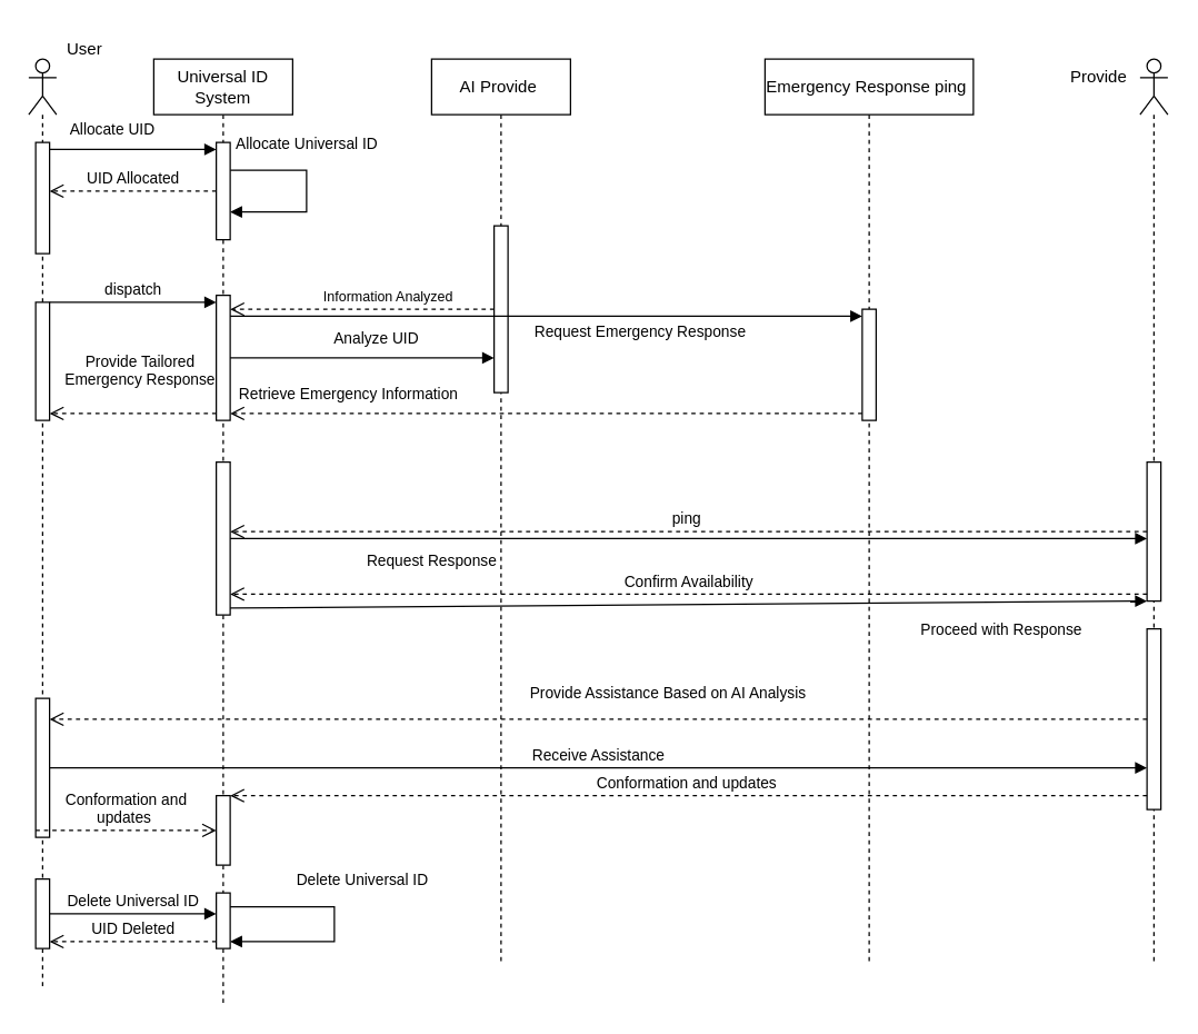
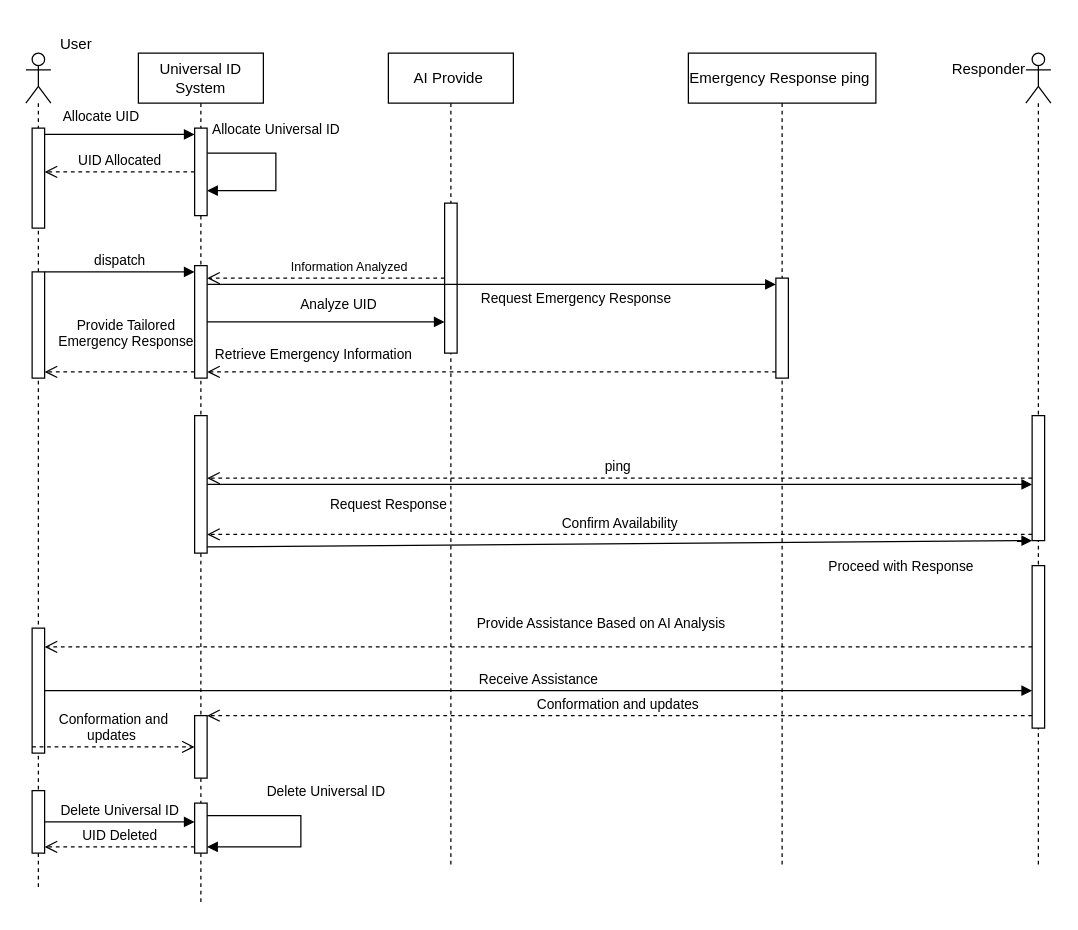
  <mxCell id="0" />
  <mxCell id="1" parent="0" />
  <mxCell id="2" value="" style="shape=umlLifeline;perimeter=lifelinePerimeter;whiteSpace=wrap;html=1;container=1;dropTarget=0;collapsible=0;recursiveResize=0;outlineConnect=0;portConstraint=eastwest;newEdgeStyle={&quot;curved&quot;:0,&quot;rounded&quot;:0};participant=umlActor;" vertex="1" parent="1"><mxGeometry x="20" y="42" width="20" height="670" as="geometry" /></mxCell>
  <mxCell id="3" value="" style="html=1;points=[[0,0,0,0,5],[0,1,0,0,-5],[1,0,0,0,5],[1,1,0,0,-5]];perimeter=orthogonalPerimeter;outlineConnect=0;targetShapes=umlLifeline;portConstraint=eastwest;newEdgeStyle={&quot;curved&quot;:0,&quot;rounded&quot;:0};" vertex="1" parent="2"><mxGeometry x="5" y="60" width="10" height="80" as="geometry" /></mxCell>
  <mxCell id="4" value="" style="html=1;points=[[0,0,0,0,5],[0,1,0,0,-5],[1,0,0,0,5],[1,1,0,0,-5]];perimeter=orthogonalPerimeter;outlineConnect=0;targetShapes=umlLifeline;portConstraint=eastwest;newEdgeStyle={&quot;curved&quot;:0,&quot;rounded&quot;:0};" vertex="1" parent="2"><mxGeometry x="5" y="460" width="10" height="100" as="geometry" /></mxCell>
  <mxCell id="5" value="" style="html=1;points=[[0,0,0,0,5],[0,1,0,0,-5],[1,0,0,0,5],[1,1,0,0,-5]];perimeter=orthogonalPerimeter;outlineConnect=0;targetShapes=umlLifeline;portConstraint=eastwest;newEdgeStyle={&quot;curved&quot;:0,&quot;rounded&quot;:0};" vertex="1" parent="2"><mxGeometry x="5" y="590" width="10" height="50" as="geometry" /></mxCell>
  <mxCell id="6" value="" style="html=1;points=[[0,0,0,0,5],[0,1,0,0,-5],[1,0,0,0,5],[1,1,0,0,-5]];perimeter=orthogonalPerimeter;outlineConnect=0;targetShapes=umlLifeline;portConstraint=eastwest;newEdgeStyle={&quot;curved&quot;:0,&quot;rounded&quot;:0};" vertex="1" parent="2"><mxGeometry x="5" y="175" width="10" height="85" as="geometry" /></mxCell>
  <mxCell id="7" value="" style="shape=umlLifeline;perimeter=lifelinePerimeter;whiteSpace=wrap;html=1;container=1;dropTarget=0;collapsible=0;recursiveResize=0;outlineConnect=0;portConstraint=eastwest;newEdgeStyle={&quot;curved&quot;:0,&quot;rounded&quot;:0};participant=umlActor;" vertex="1" parent="1"><mxGeometry x="820" y="42" width="20" height="650" as="geometry" /></mxCell>
  <mxCell id="8" value="" style="html=1;points=[[0,0,0,0,5],[0,1,0,0,-5],[1,0,0,0,5],[1,1,0,0,-5]];perimeter=orthogonalPerimeter;outlineConnect=0;targetShapes=umlLifeline;portConstraint=eastwest;newEdgeStyle={&quot;curved&quot;:0,&quot;rounded&quot;:0};" vertex="1" parent="7"><mxGeometry x="5" y="290" width="10" height="100" as="geometry" /></mxCell>
  <mxCell id="9" value="" style="html=1;points=[[0,0,0,0,5],[0,1,0,0,-5],[1,0,0,0,5],[1,1,0,0,-5]];perimeter=orthogonalPerimeter;outlineConnect=0;targetShapes=umlLifeline;portConstraint=eastwest;newEdgeStyle={&quot;curved&quot;:0,&quot;rounded&quot;:0};" vertex="1" parent="7"><mxGeometry x="5" y="410" width="10" height="130" as="geometry" /></mxCell>
  <mxCell id="10" value="Universal ID System" style="shape=umlLifeline;perimeter=lifelinePerimeter;whiteSpace=wrap;html=1;container=1;dropTarget=0;collapsible=0;recursiveResize=0;outlineConnect=0;portConstraint=eastwest;newEdgeStyle={&quot;curved&quot;:0,&quot;rounded&quot;:0};" vertex="1" parent="1"><mxGeometry x="110" y="42" width="100" height="680" as="geometry" /></mxCell>
  <mxCell id="11" value="" style="html=1;points=[[0,0,0,0,5],[0,1,0,0,-5],[1,0,0,0,5],[1,1,0,0,-5]];perimeter=orthogonalPerimeter;outlineConnect=0;targetShapes=umlLifeline;portConstraint=eastwest;newEdgeStyle={&quot;curved&quot;:0,&quot;rounded&quot;:0};" vertex="1" parent="10"><mxGeometry x="45" y="170" width="10" height="90" as="geometry" /></mxCell>
  <mxCell id="12" value="Allocate Universal ID" style="html=1;verticalAlign=bottom;endArrow=block;curved=0;rounded=0;" edge="1" parent="10" source="17" target="17"><mxGeometry x="-0.214" y="-10" width="80" relative="1" as="geometry"><mxPoint x="80" y="100" as="sourcePoint" /><mxPoint x="110" y="150" as="targetPoint" /><Array as="points"><mxPoint x="110" y="80" /><mxPoint x="110" y="110" /></Array><mxPoint x="10" y="-10" as="offset" /></mxGeometry></mxCell>
  <mxCell id="13" value="" style="html=1;points=[[0,0,0,0,5],[0,1,0,0,-5],[1,0,0,0,5],[1,1,0,0,-5]];perimeter=orthogonalPerimeter;outlineConnect=0;targetShapes=umlLifeline;portConstraint=eastwest;newEdgeStyle={&quot;curved&quot;:0,&quot;rounded&quot;:0};" vertex="1" parent="10"><mxGeometry x="45" y="290" width="10" height="110" as="geometry" /></mxCell>
  <mxCell id="14" value="" style="html=1;points=[[0,0,0,0,5],[0,1,0,0,-5],[1,0,0,0,5],[1,1,0,0,-5]];perimeter=orthogonalPerimeter;outlineConnect=0;targetShapes=umlLifeline;portConstraint=eastwest;newEdgeStyle={&quot;curved&quot;:0,&quot;rounded&quot;:0};" vertex="1" parent="10"><mxGeometry x="45" y="530" width="10" height="50" as="geometry" /></mxCell>
  <mxCell id="15" value="" style="html=1;points=[[0,0,0,0,5],[0,1,0,0,-5],[1,0,0,0,5],[1,1,0,0,-5]];perimeter=orthogonalPerimeter;outlineConnect=0;targetShapes=umlLifeline;portConstraint=eastwest;newEdgeStyle={&quot;curved&quot;:0,&quot;rounded&quot;:0};" vertex="1" parent="10"><mxGeometry x="45" y="600" width="10" height="40" as="geometry" /></mxCell>
  <mxCell id="16" value="Delete Universal ID" style="html=1;verticalAlign=bottom;endArrow=block;curved=0;rounded=0;entryX=1;entryY=1;entryDx=0;entryDy=-5;entryPerimeter=0;" edge="1" parent="10" source="15" target="15"><mxGeometry x="-0.143" y="22" width="80" relative="1" as="geometry"><mxPoint x="70" y="610" as="sourcePoint" /><mxPoint x="70" y="640" as="targetPoint" /><Array as="points"><mxPoint x="130" y="610" /><mxPoint x="130" y="635" /></Array><mxPoint x="-2" y="-10" as="offset" /></mxGeometry></mxCell>
  <mxCell id="17" value="" style="html=1;points=[[0,0,0,0,5],[0,1,0,0,-5],[1,0,0,0,5],[1,1,0,0,-5]];perimeter=orthogonalPerimeter;outlineConnect=0;targetShapes=umlLifeline;portConstraint=eastwest;newEdgeStyle={&quot;curved&quot;:0,&quot;rounded&quot;:0};" vertex="1" parent="10"><mxGeometry x="45" y="60" width="10" height="70" as="geometry" /></mxCell>
  <mxCell id="18" value="Allocate UID" style="html=1;verticalAlign=bottom;endArrow=block;curved=0;rounded=0;entryX=0;entryY=0;entryDx=0;entryDy=5;entryPerimeter=0;" edge="1" parent="1" source="3" target="17"><mxGeometry x="-0.25" y="5" width="80" relative="1" as="geometry"><mxPoint x="80" y="132" as="sourcePoint" /><mxPoint x="130" y="142" as="targetPoint" /><mxPoint as="offset" /></mxGeometry></mxCell>
  <mxCell id="19" value="UID Allocated" style="html=1;verticalAlign=bottom;endArrow=open;dashed=1;endSize=8;curved=0;rounded=0;" edge="1" parent="1" source="17" target="3"><mxGeometry relative="1" as="geometry"><mxPoint x="140" y="202" as="sourcePoint" /><mxPoint x="60" y="202" as="targetPoint" /></mxGeometry></mxCell>
  <mxCell id="20" value="AI Provide&amp;nbsp;" style="shape=umlLifeline;perimeter=lifelinePerimeter;whiteSpace=wrap;html=1;container=1;dropTarget=0;collapsible=0;recursiveResize=0;outlineConnect=0;portConstraint=eastwest;newEdgeStyle={&quot;curved&quot;:0,&quot;rounded&quot;:0};" vertex="1" parent="1"><mxGeometry x="310" y="42" width="100" height="650" as="geometry" /></mxCell>
  <mxCell id="21" value="" style="html=1;points=[[0,0,0,0,5],[0,1,0,0,-5],[1,0,0,0,5],[1,1,0,0,-5]];perimeter=orthogonalPerimeter;outlineConnect=0;targetShapes=umlLifeline;portConstraint=eastwest;newEdgeStyle={&quot;curved&quot;:0,&quot;rounded&quot;:0};" vertex="1" parent="20"><mxGeometry x="45" y="120" width="10" height="120" as="geometry" /></mxCell>
  <mxCell id="22" value="Emergency Response ping&amp;nbsp;" style="shape=umlLifeline;perimeter=lifelinePerimeter;whiteSpace=wrap;html=1;container=1;dropTarget=0;collapsible=0;recursiveResize=0;outlineConnect=0;portConstraint=eastwest;newEdgeStyle={&quot;curved&quot;:0,&quot;rounded&quot;:0};" vertex="1" parent="1"><mxGeometry x="550" y="42" width="150" height="650" as="geometry" /></mxCell>
  <mxCell id="23" value="" style="html=1;points=[[0,0,0,0,5],[0,1,0,0,-5],[1,0,0,0,5],[1,1,0,0,-5]];perimeter=orthogonalPerimeter;outlineConnect=0;targetShapes=umlLifeline;portConstraint=eastwest;newEdgeStyle={&quot;curved&quot;:0,&quot;rounded&quot;:0};" vertex="1" parent="22"><mxGeometry x="70" y="180" width="10" height="80" as="geometry" /></mxCell>
- <mxCell id="24" value="Provide" style="text;html=1;align=center;verticalAlign=middle;resizable=0;points=[];autosize=1;strokeColor=none;fillColor=none;" vertex="1" parent="1"><mxGeometry x="750" y="40" width="80" height="30" as="geometry" /></mxCell>
+ <mxCell id="24" value="Responder" style="text;html=1;align=center;verticalAlign=middle;resizable=0;points=[];autosize=1;strokeColor=none;fillColor=none;" vertex="1" parent="1"><mxGeometry x="750" y="40" width="80" height="30" as="geometry" /></mxCell>
  <mxCell id="25" value="User" style="text;html=1;align=center;verticalAlign=middle;resizable=0;points=[];autosize=1;strokeColor=none;fillColor=none;" vertex="1" parent="1"><mxGeometry x="35" y="20" width="50" height="30" as="geometry" /></mxCell>
  <mxCell id="26" value="Analyze UID" style="html=1;verticalAlign=bottom;endArrow=block;curved=0;rounded=0;" edge="1" parent="1" source="11" target="21"><mxGeometry x="0.105" y="5" width="80" relative="1" as="geometry"><mxPoint x="200" y="192" as="sourcePoint" /><mxPoint x="280" y="192" as="targetPoint" /><mxPoint as="offset" /></mxGeometry></mxCell>
  <mxCell id="27" value="&lt;font style=&quot;font-size: 10px;&quot;&gt;Information Analyzed&amp;nbsp;&lt;/font&gt;" style="html=1;verticalAlign=bottom;endArrow=open;dashed=1;endSize=8;curved=0;rounded=0;" edge="1" parent="1" source="21" target="11"><mxGeometry x="-0.21" relative="1" as="geometry"><mxPoint x="290" y="222" as="sourcePoint" /><mxPoint x="210" y="222" as="targetPoint" /><mxPoint as="offset" /></mxGeometry></mxCell>
  <mxCell id="28" value="Request Emergency Response" style="html=1;verticalAlign=bottom;endArrow=block;curved=0;rounded=0;entryX=0;entryY=0;entryDx=0;entryDy=5;entryPerimeter=0;" edge="1" parent="1" source="11" target="23"><mxGeometry x="0.297" y="-20" width="80" relative="1" as="geometry"><mxPoint x="210" y="232" as="sourcePoint" /><mxPoint x="290" y="232" as="targetPoint" /><mxPoint as="offset" /></mxGeometry></mxCell>
  <mxCell id="29" value="Retrieve Emergency Information" style="html=1;verticalAlign=bottom;endArrow=open;dashed=1;endSize=8;curved=0;rounded=0;entryX=1;entryY=1;entryDx=0;entryDy=-5;entryPerimeter=0;" edge="1" parent="1" source="23" target="11"><mxGeometry x="0.626" y="-5" relative="1" as="geometry"><mxPoint x="390" y="312" as="sourcePoint" /><mxPoint x="310" y="312" as="targetPoint" /><mxPoint as="offset" /></mxGeometry></mxCell>
  <mxCell id="30" value="Provide Tailored &lt;br&gt;Emergency Response" style="html=1;verticalAlign=bottom;endArrow=open;dashed=1;endSize=8;curved=0;rounded=0;entryX=1;entryY=1;entryDx=0;entryDy=-5;entryPerimeter=0;exitX=0;exitY=1;exitDx=0;exitDy=-5;exitPerimeter=0;" edge="1" parent="1" source="11" target="6"><mxGeometry x="-0.083" y="-15" relative="1" as="geometry"><mxPoint x="140" y="262" as="sourcePoint" /><mxPoint x="60" y="262" as="targetPoint" /><mxPoint as="offset" /></mxGeometry></mxCell>
  <mxCell id="31" value="Request Response" style="html=1;verticalAlign=bottom;endArrow=block;curved=0;rounded=0;" edge="1" parent="1" source="13" target="8"><mxGeometry x="-0.561" y="-25" width="80" relative="1" as="geometry"><mxPoint x="190" y="352" as="sourcePoint" /><mxPoint x="780" y="342" as="targetPoint" /><mxPoint as="offset" /></mxGeometry></mxCell>
  <mxCell id="32" value="ping&amp;nbsp;" style="html=1;verticalAlign=bottom;endArrow=open;dashed=1;endSize=8;curved=0;rounded=0;" edge="1" parent="1" source="8" target="13"><mxGeometry relative="1" as="geometry"><mxPoint x="260" y="342" as="sourcePoint" /><mxPoint x="180" y="342" as="targetPoint" /></mxGeometry></mxCell>
  <mxCell id="33" value="Confirm Availability" style="html=1;verticalAlign=bottom;endArrow=open;dashed=1;endSize=8;curved=0;rounded=0;exitX=0;exitY=1;exitDx=0;exitDy=-5;exitPerimeter=0;" edge="1" parent="1" source="8" target="13"><mxGeometry relative="1" as="geometry"><mxPoint x="460" y="342" as="sourcePoint" /><mxPoint x="380" y="342" as="targetPoint" /></mxGeometry></mxCell>
  <mxCell id="34" value="Proceed with Response" style="html=1;verticalAlign=bottom;endArrow=block;curved=0;rounded=0;exitX=1;exitY=1;exitDx=0;exitDy=-5;exitPerimeter=0;" edge="1" parent="1" source="13" target="8"><mxGeometry x="0.681" y="-29" width="80" relative="1" as="geometry"><mxPoint x="200" y="472" as="sourcePoint" /><mxPoint x="280" y="472" as="targetPoint" /><mxPoint as="offset" /></mxGeometry></mxCell>
  <mxCell id="35" value="Provide Assistance Based on AI Analysis" style="html=1;verticalAlign=bottom;endArrow=open;dashed=1;endSize=8;curved=0;rounded=0;" edge="1" parent="1" source="9" target="4"><mxGeometry x="-0.127" y="-10" relative="1" as="geometry"><mxPoint x="780" y="492" as="sourcePoint" /><mxPoint x="40" y="492" as="targetPoint" /><mxPoint as="offset" /></mxGeometry></mxCell>
  <mxCell id="36" value="Receive Assistance" style="html=1;verticalAlign=bottom;endArrow=block;curved=0;rounded=0;" edge="1" parent="1" source="4" target="9"><mxGeometry width="80" relative="1" as="geometry"><mxPoint x="50" y="542" as="sourcePoint" /><mxPoint x="130" y="542" as="targetPoint" /></mxGeometry></mxCell>
  <mxCell id="37" value="Conformation and &lt;br&gt;updates&amp;nbsp;" style="html=1;verticalAlign=bottom;endArrow=open;dashed=1;endSize=8;curved=0;rounded=0;exitX=0;exitY=1;exitDx=0;exitDy=-5;exitPerimeter=0;" edge="1" parent="1" source="4" target="14"><mxGeometry relative="1" as="geometry"><mxPoint x="140" y="592" as="sourcePoint" /><mxPoint x="100" y="592" as="targetPoint" /></mxGeometry></mxCell>
  <mxCell id="38" value="Conformation and updates&amp;nbsp;" style="html=1;verticalAlign=bottom;endArrow=open;dashed=1;endSize=8;curved=0;rounded=0;" edge="1" parent="1" source="9" target="14"><mxGeometry relative="1" as="geometry"><mxPoint x="710" y="592" as="sourcePoint" /><mxPoint x="630" y="592" as="targetPoint" /></mxGeometry></mxCell>
  <mxCell id="39" value="Delete Universal ID" style="html=1;verticalAlign=bottom;endArrow=block;curved=0;rounded=0;" edge="1" parent="1" source="5" target="15"><mxGeometry width="80" relative="1" as="geometry"><mxPoint x="40" y="652" as="sourcePoint" /><mxPoint x="120" y="652" as="targetPoint" /></mxGeometry></mxCell>
  <mxCell id="40" value="UID Deleted" style="html=1;verticalAlign=bottom;endArrow=open;dashed=1;endSize=8;curved=0;rounded=0;exitX=0;exitY=1;exitDx=0;exitDy=-5;exitPerimeter=0;entryX=1;entryY=1;entryDx=0;entryDy=-5;entryPerimeter=0;" edge="1" parent="1" source="15" target="5"><mxGeometry relative="1" as="geometry"><mxPoint x="130" y="672" as="sourcePoint" /><mxPoint x="50" y="672" as="targetPoint" /></mxGeometry></mxCell>
  <mxCell id="41" value="dispatch" style="html=1;verticalAlign=bottom;endArrow=block;curved=0;rounded=0;entryX=0;entryY=0;entryDx=0;entryDy=5;entryPerimeter=0;" edge="1" parent="1" source="6" target="11"><mxGeometry width="80" relative="1" as="geometry"><mxPoint x="50" y="222" as="sourcePoint" /><mxPoint x="130" y="222" as="targetPoint" /></mxGeometry></mxCell>
